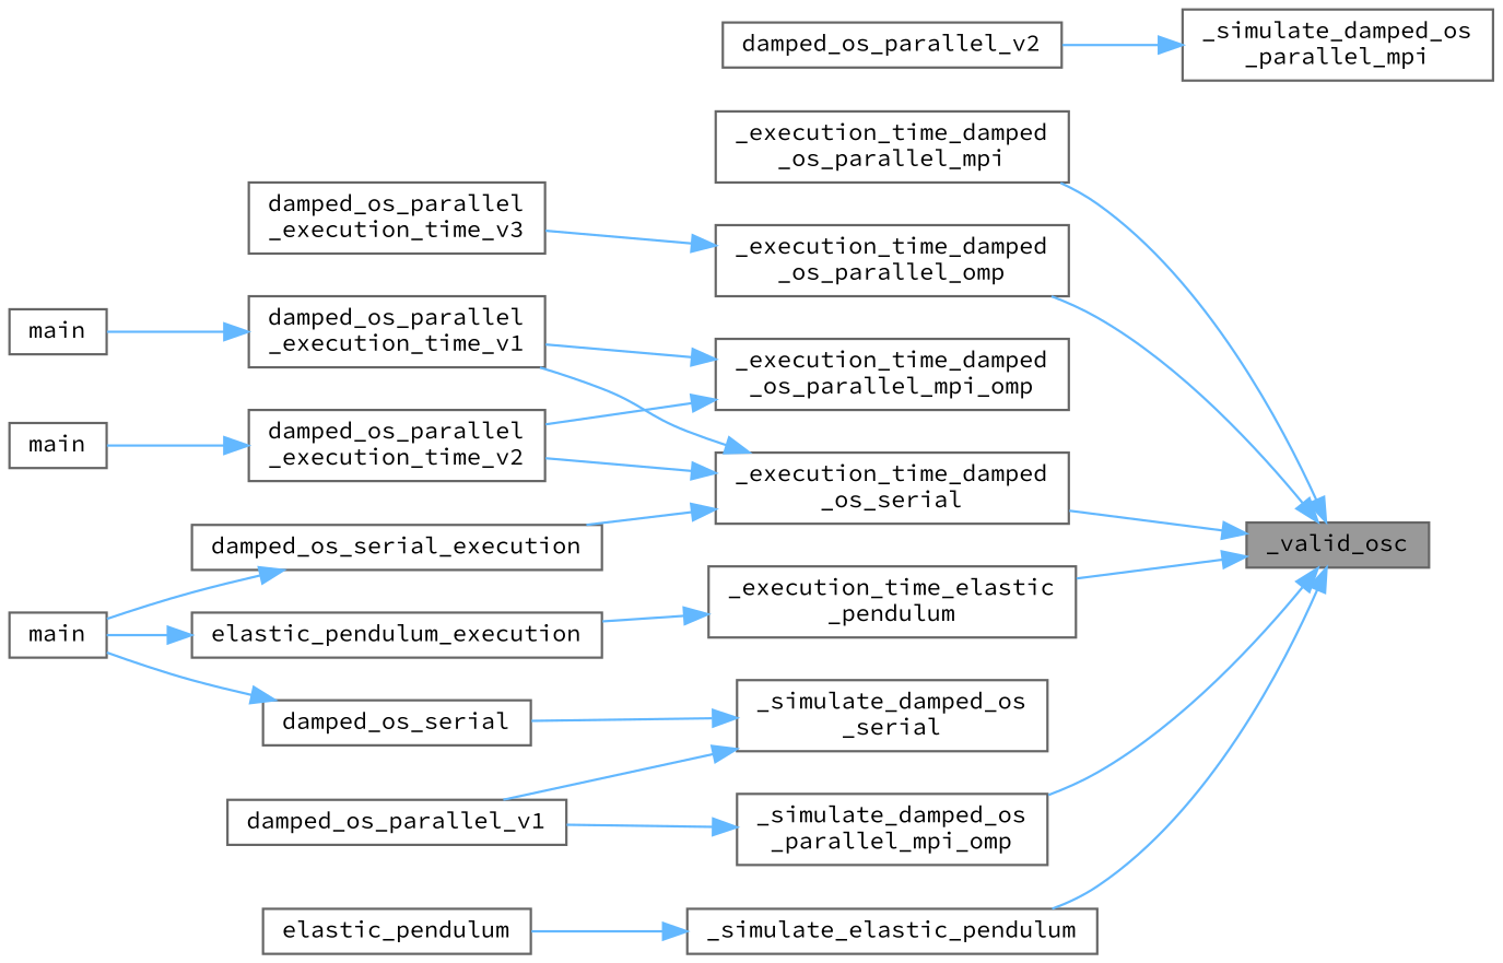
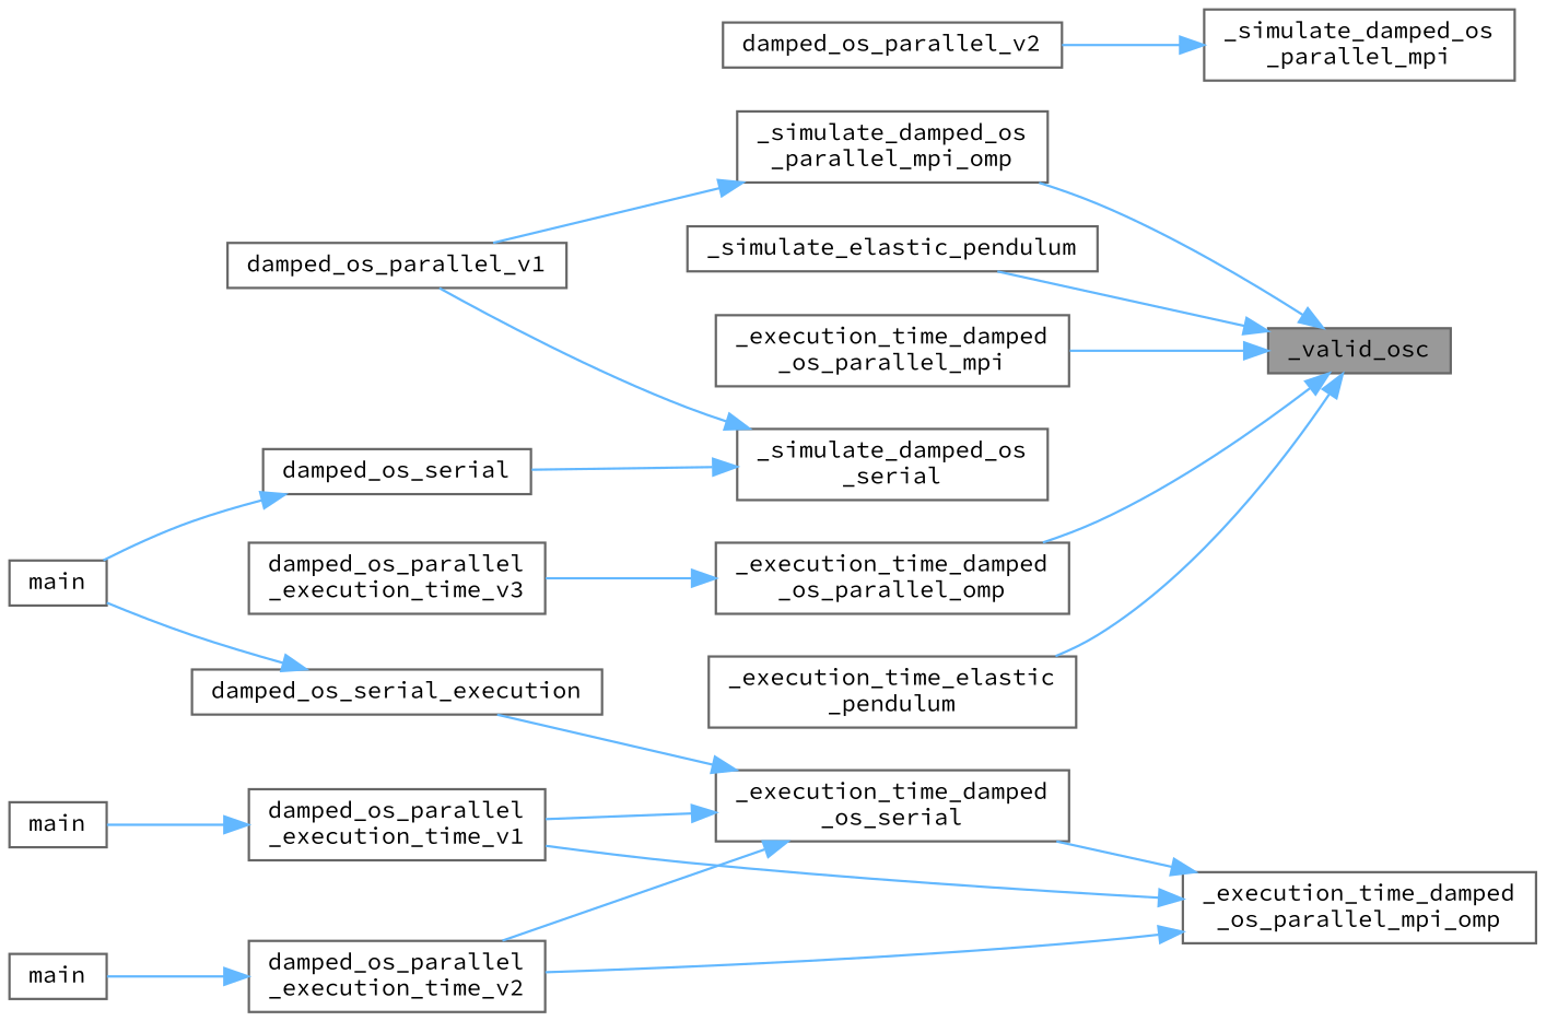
  digraph {
    fontname="Source Code Pro"
    rankdir=RL
    node [color=grey40 fillcolor=white fontname="Source Code Pro" fontsize=10 shape=box style=filled]
    edge [color=steelblue1 dir=back fontname="Source Code Pro" fontsize=10 labelfontname=Helvetica labelfontsize=10 style=solid]
    n1 [color=gray40 fillcolor=grey60 fontcolor=black height=0.2 label=_valid_osc width=0.4]
    n2 [height=0.2 label="_execution_time_damped\l_os_parallel_mpi" width=0.4]
    n3 [height=0.2 label="_execution_time_damped\l_os_parallel_omp" width=0.4]
    n4 [height=0.2 label="_execution_time_damped\l_os_serial" width=0.4]
    n5 [height=0.2 label="_execution_time_elastic\l_pendulum" width=0.4]
    n6 [height=0.2 label="_simulate_damped_os\l_parallel_mpi_omp" width=0.4]
    n7 [height=0.2 label=_simulate_elastic_pendulum width=0.4]
    n8 [height=0.2 label="_execution_time_damped\l_os_parallel_mpi_omp" width=0.4]
    n9 [height=0.2 label="damped_os_parallel\l_execution_time_v1" width=0.4]
    n10 [height=0.2 label="damped_os_parallel\l_execution_time_v2" width=0.4]
    n11 [height=0.2 label="damped_os_parallel\l_execution_time_v3" width=0.4]
    n12 [height=0.2 label=damped_os_serial_execution width=0.4]
-   n13 [height=0.2 label=elastic_pendulum_execution width=0.4]
    n14 [height=0.2 label="_simulate_damped_os\l_parallel_mpi" width=0.4]
    n15 [height=0.2 label=damped_os_parallel_v2 width=0.4]
    n16 [height=0.2 label=damped_os_parallel_v1 width=0.4]
    n17 [height=0.2 label="_simulate_damped_os\l_serial" width=0.4]
    n18 [height=0.2 label=damped_os_serial width=0.4]
-   n19 [height=0.2 label=elastic_pendulum width=0.4]
    n20 [height=0.2 label=main width=0.4]
    n21 [height=0.2 label=main width=0.4]
    n22 [height=0.2 label=main width=0.4]
    n1 -> n2
    n1 -> n3
-   n1 -> n4
+   n8 -> n4
    n1 -> n5
    n1 -> n6
    n1 -> n7
    n3 -> n11
    n4 -> n9
    n4 -> n10
    n4 -> n12
-   n5 -> n13
    n6 -> n16
-   n7 -> n19
    n8 -> n9
    n8 -> n10
    n9 -> n20
    n10 -> n21
    n12 -> n22
-   n13 -> n22
    n14 -> n15
    n17 -> n16
    n17 -> n18
    n18 -> n22
  }
